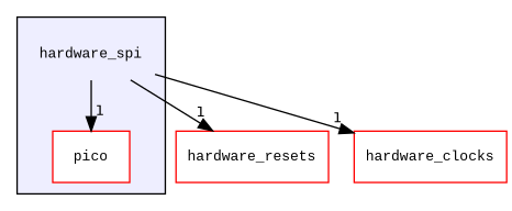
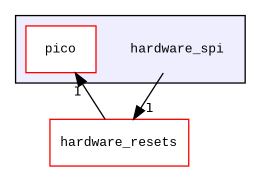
  digraph {
    compound=true
    fontname="Liberation Mono"
    node [fontname="Liberation Mono" fontsize=10 shape=box color=red fillcolor=white style=filled]
    edge [fontname="Liberation Mono" headlabel=1 labeldistance=1.5 labelfontname=Helvetica labelfontsize=10]
    n1 [label=hardware_spi shape=plaintext color="" fillcolor="" style=""]
    n2 [label=pico]
    n3 [label=hardware_resets]
-   n4 [label=hardware_clocks]
    subgraph cluster_1 {
      bgcolor="#eeeeff"
      pencolor=black
      n1
      n2
    }
-   n1 -> n2
+   n3 -> n2
    n1 -> n3
-   n1 -> n4
  }
